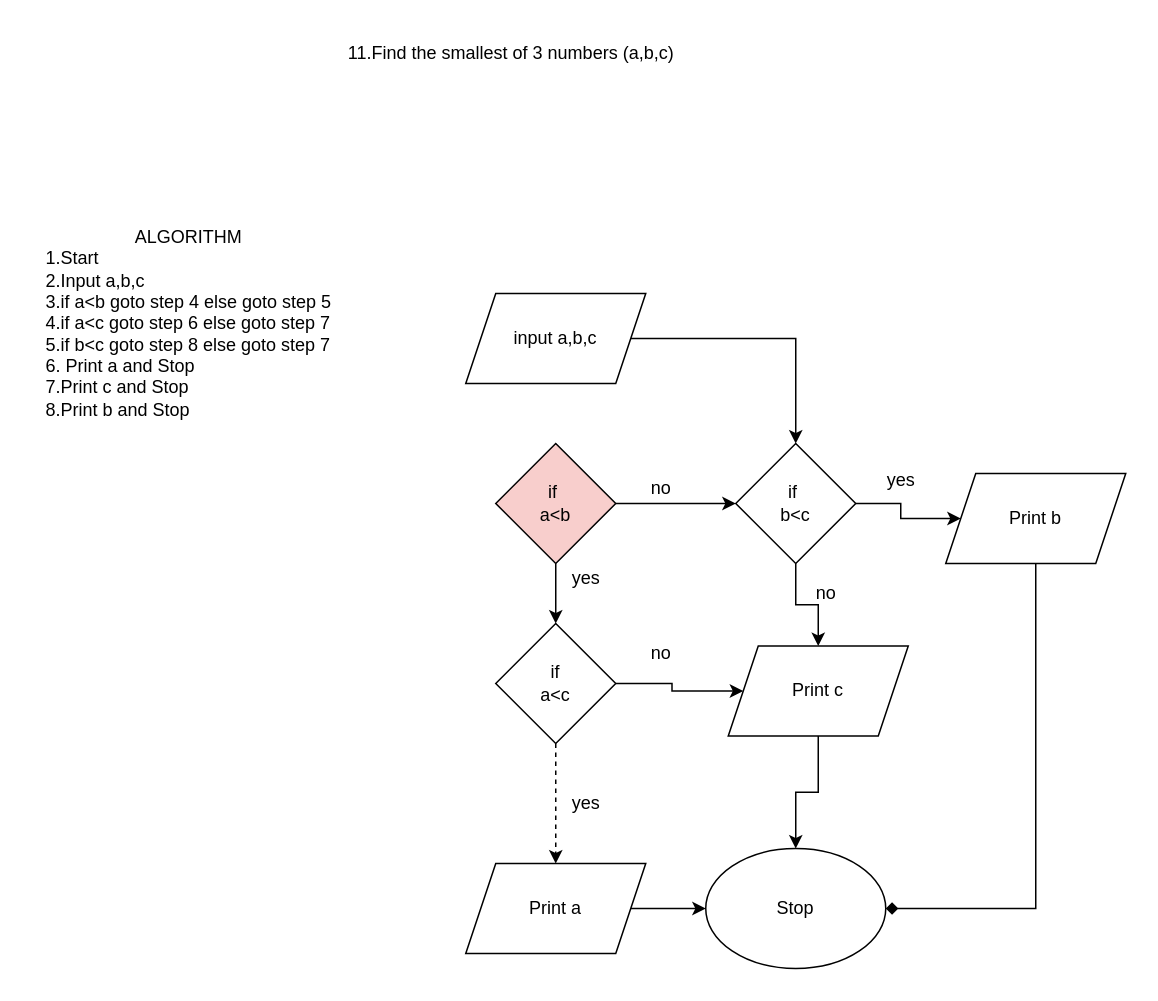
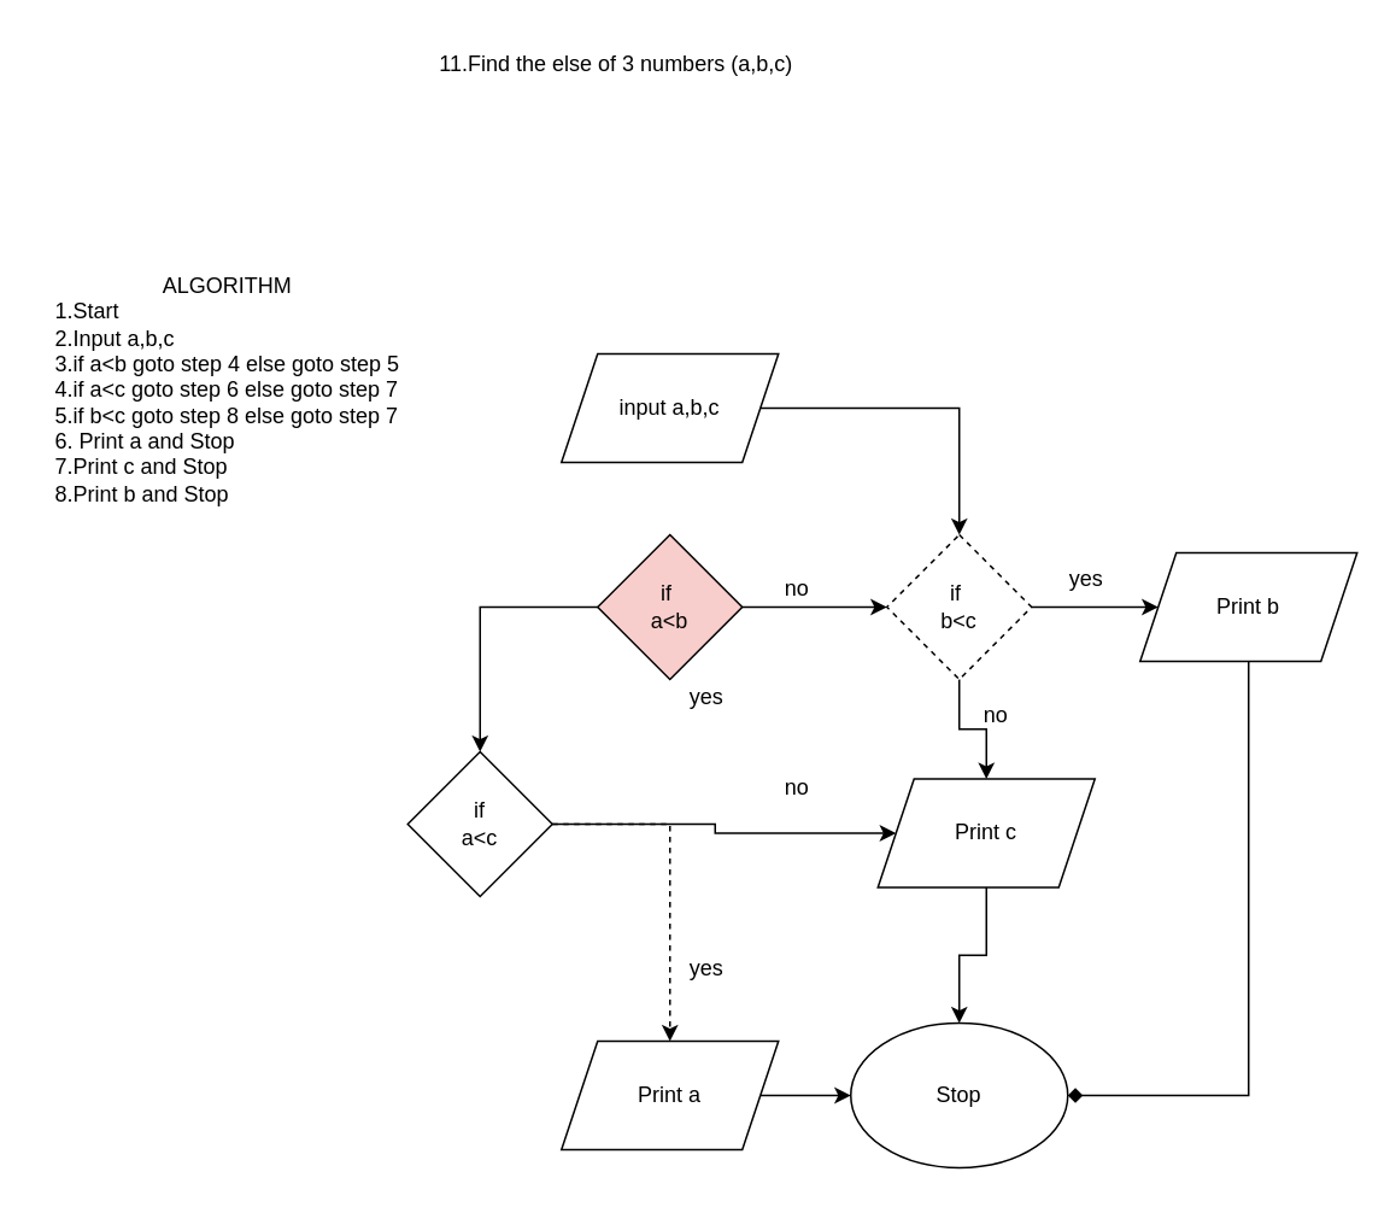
  <mxCell id="0" />
  <mxCell id="1" parent="0" />
  <mxCell id="2" value="Stop" style="ellipse;whiteSpace=wrap;html=1;" parent="1" vertex="1"><mxGeometry x="470" y="565" width="120" height="80" as="geometry" /></mxCell>
  <mxCell id="3" value="" style="edgeStyle=orthogonalEdgeStyle;rounded=0;orthogonalLoop=1;jettySize=auto;html=1;" parent="1" source="4" target="13" edge="1"><mxGeometry relative="1" as="geometry" /></mxCell>
  <mxCell id="4" value="input a,b,c" style="shape=parallelogram;perimeter=parallelogramPerimeter;whiteSpace=wrap;html=1;fixedSize=1;" parent="1" vertex="1"><mxGeometry x="310" y="195" width="120" height="60" as="geometry" /></mxCell>
  <mxCell id="5" value="" style="edgeStyle=orthogonalEdgeStyle;rounded=0;orthogonalLoop=1;jettySize=auto;html=1;" parent="1" source="7" target="10" edge="1"><mxGeometry relative="1" as="geometry" /></mxCell>
  <mxCell id="6" value="" style="edgeStyle=orthogonalEdgeStyle;rounded=0;orthogonalLoop=1;jettySize=auto;html=1;" parent="1" source="7" target="13" edge="1"><mxGeometry relative="1" as="geometry" /></mxCell>
  <mxCell id="7" value="if&amp;nbsp;&lt;br&gt;a&amp;lt;b" style="rhombus;whiteSpace=wrap;html=1;fillColor=#f8cecc;" parent="1" vertex="1"><mxGeometry x="330" y="295" width="80" height="80" as="geometry" /></mxCell>
  <mxCell id="8" value="" style="edgeStyle=orthogonalEdgeStyle;rounded=0;orthogonalLoop=1;jettySize=auto;html=1;dashed=1;" parent="1" source="10" target="17" edge="1"><mxGeometry relative="1" as="geometry" /></mxCell>
  <mxCell id="9" value="" style="edgeStyle=orthogonalEdgeStyle;rounded=0;orthogonalLoop=1;jettySize=auto;html=1;" parent="1" source="10" target="15" edge="1"><mxGeometry relative="1" as="geometry" /></mxCell>
- <mxCell id="10" value="if&lt;br&gt;a&amp;lt;c" style="rhombus;whiteSpace=wrap;html=1;" parent="1" vertex="1"><mxGeometry x="330" y="415" width="80" height="80" as="geometry" /></mxCell>
+ <mxCell id="10" value="if&lt;br&gt;a&amp;lt;c" style="rhombus;whiteSpace=wrap;html=1;" parent="1" vertex="1"><mxGeometry x="225" y="415" width="80" height="80" as="geometry" /></mxCell>
  <mxCell id="11" value="" style="edgeStyle=orthogonalEdgeStyle;rounded=0;orthogonalLoop=1;jettySize=auto;html=1;" parent="1" source="13" target="15" edge="1"><mxGeometry relative="1" as="geometry" /></mxCell>
  <mxCell id="12" value="" style="edgeStyle=orthogonalEdgeStyle;rounded=0;orthogonalLoop=1;jettySize=auto;html=1;" parent="1" source="13" target="19" edge="1"><mxGeometry relative="1" as="geometry" /></mxCell>
- <mxCell id="13" value="if&amp;nbsp;&lt;br&gt;b&amp;lt;c" style="rhombus;whiteSpace=wrap;html=1;" parent="1" vertex="1"><mxGeometry x="490" y="295" width="80" height="80" as="geometry" /></mxCell>
+ <mxCell id="13" value="if&amp;nbsp;&lt;br&gt;b&amp;lt;c" style="rhombus;whiteSpace=wrap;html=1;dashed=1;" parent="1" vertex="1"><mxGeometry x="490" y="295" width="80" height="80" as="geometry" /></mxCell>
  <mxCell id="14" value="" style="edgeStyle=orthogonalEdgeStyle;rounded=0;orthogonalLoop=1;jettySize=auto;html=1;" parent="1" source="15" target="2" edge="1"><mxGeometry relative="1" as="geometry" /></mxCell>
  <mxCell id="15" value="Print c" style="shape=parallelogram;perimeter=parallelogramPerimeter;whiteSpace=wrap;html=1;fixedSize=1;" parent="1" vertex="1"><mxGeometry x="485" y="430" width="120" height="60" as="geometry" /></mxCell>
  <mxCell id="16" value="" style="edgeStyle=orthogonalEdgeStyle;rounded=0;orthogonalLoop=1;jettySize=auto;html=1;" parent="1" source="17" target="2" edge="1"><mxGeometry relative="1" as="geometry" /></mxCell>
  <mxCell id="17" value="Print a" style="shape=parallelogram;perimeter=parallelogramPerimeter;whiteSpace=wrap;html=1;fixedSize=1;" parent="1" vertex="1"><mxGeometry x="310" y="575" width="120" height="60" as="geometry" /></mxCell>
  <mxCell id="18" style="edgeStyle=orthogonalEdgeStyle;rounded=0;orthogonalLoop=1;jettySize=auto;html=1;exitX=0.5;exitY=1;exitDx=0;exitDy=0;entryX=1;entryY=0.5;entryDx=0;entryDy=0;endArrow=diamond;" parent="1" source="19" target="2" edge="1"><mxGeometry relative="1" as="geometry" /></mxCell>
- <mxCell id="19" value="Print b" style="shape=parallelogram;perimeter=parallelogramPerimeter;whiteSpace=wrap;html=1;fixedSize=1;" parent="1" vertex="1"><mxGeometry x="630" y="315" width="120" height="60" as="geometry" /></mxCell>
+ <mxCell id="19" value="Print b" style="shape=parallelogram;perimeter=parallelogramPerimeter;whiteSpace=wrap;html=1;fixedSize=1;" parent="1" vertex="1"><mxGeometry x="630" y="305" width="120" height="60" as="geometry" /></mxCell>
  <mxCell id="20" value="yes" style="text;html=1;align=center;verticalAlign=middle;resizable=0;points=[];autosize=1;strokeColor=none;fillColor=none;" parent="1" vertex="1"><mxGeometry x="370" y="370" width="40" height="30" as="geometry" /></mxCell>
  <mxCell id="21" value="yes" style="text;html=1;align=center;verticalAlign=middle;resizable=0;points=[];autosize=1;strokeColor=none;fillColor=none;" parent="1" vertex="1"><mxGeometry x="370" y="520" width="40" height="30" as="geometry" /></mxCell>
  <mxCell id="22" value="no" style="text;html=1;align=center;verticalAlign=middle;resizable=0;points=[];autosize=1;strokeColor=none;fillColor=none;" parent="1" vertex="1"><mxGeometry x="420" y="420" width="40" height="30" as="geometry" /></mxCell>
  <mxCell id="23" value="no" style="text;html=1;align=center;verticalAlign=middle;resizable=0;points=[];autosize=1;strokeColor=none;fillColor=none;" parent="1" vertex="1"><mxGeometry x="420" y="310" width="40" height="30" as="geometry" /></mxCell>
  <mxCell id="24" value="no" style="text;html=1;align=center;verticalAlign=middle;resizable=0;points=[];autosize=1;strokeColor=none;fillColor=none;" parent="1" vertex="1"><mxGeometry x="530" y="380" width="40" height="30" as="geometry" /></mxCell>
  <mxCell id="25" value="yes" style="text;html=1;align=center;verticalAlign=middle;resizable=0;points=[];autosize=1;strokeColor=none;fillColor=none;" parent="1" vertex="1"><mxGeometry x="580" y="305" width="40" height="30" as="geometry" /></mxCell>
- <mxCell id="26" value="11.Find the smallest of 3 numbers (a,b,c)" style="text;html=1;align=center;verticalAlign=middle;resizable=0;points=[];autosize=1;strokeColor=none;fillColor=none;" parent="1" vertex="1"><mxGeometry x="220" y="20" width="240" height="30" as="geometry" /></mxCell>
+ <mxCell id="26" value="11.Find the else of 3 numbers (a,b,c)" style="text;html=1;align=center;verticalAlign=middle;resizable=0;points=[];autosize=1;strokeColor=none;fillColor=none;" parent="1" vertex="1"><mxGeometry x="220" y="20" width="240" height="30" as="geometry" /></mxCell>
  <mxCell id="27" value="ALGORITHM&lt;br&gt;&lt;div style=&quot;text-align: left;&quot;&gt;&lt;span style=&quot;background-color: initial;&quot;&gt;1.Start&lt;/span&gt;&lt;/div&gt;&lt;div style=&quot;text-align: left;&quot;&gt;&lt;span style=&quot;background-color: initial;&quot;&gt;2.Input a,b,c&lt;/span&gt;&lt;/div&gt;&lt;div style=&quot;text-align: left;&quot;&gt;&lt;span style=&quot;background-color: initial;&quot;&gt;3.if a&amp;lt;b goto step 4 else goto step 5&lt;/span&gt;&lt;/div&gt;&lt;div style=&quot;text-align: left;&quot;&gt;&lt;span style=&quot;background-color: initial;&quot;&gt;4.if a&amp;lt;c goto step 6 else goto step 7&lt;/span&gt;&lt;/div&gt;&lt;div style=&quot;text-align: left;&quot;&gt;&lt;span style=&quot;background-color: initial;&quot;&gt;5.if b&amp;lt;c goto step 8 else goto step 7&lt;/span&gt;&lt;/div&gt;&lt;div style=&quot;text-align: left;&quot;&gt;&lt;span style=&quot;background-color: initial;&quot;&gt;6. Print a and Stop&lt;/span&gt;&lt;/div&gt;&lt;div style=&quot;text-align: left;&quot;&gt;&lt;span style=&quot;background-color: initial;&quot;&gt;7.Print c and Stop&lt;/span&gt;&lt;/div&gt;&lt;div style=&quot;text-align: left;&quot;&gt;&lt;span style=&quot;background-color: initial;&quot;&gt;8.Print b and Stop&lt;/span&gt;&lt;/div&gt;" style="text;html=1;align=center;verticalAlign=middle;resizable=0;points=[];autosize=1;strokeColor=none;fillColor=none;" vertex="1" parent="1"><mxGeometry x="20" y="145" width="210" height="140" as="geometry" /></mxCell>
